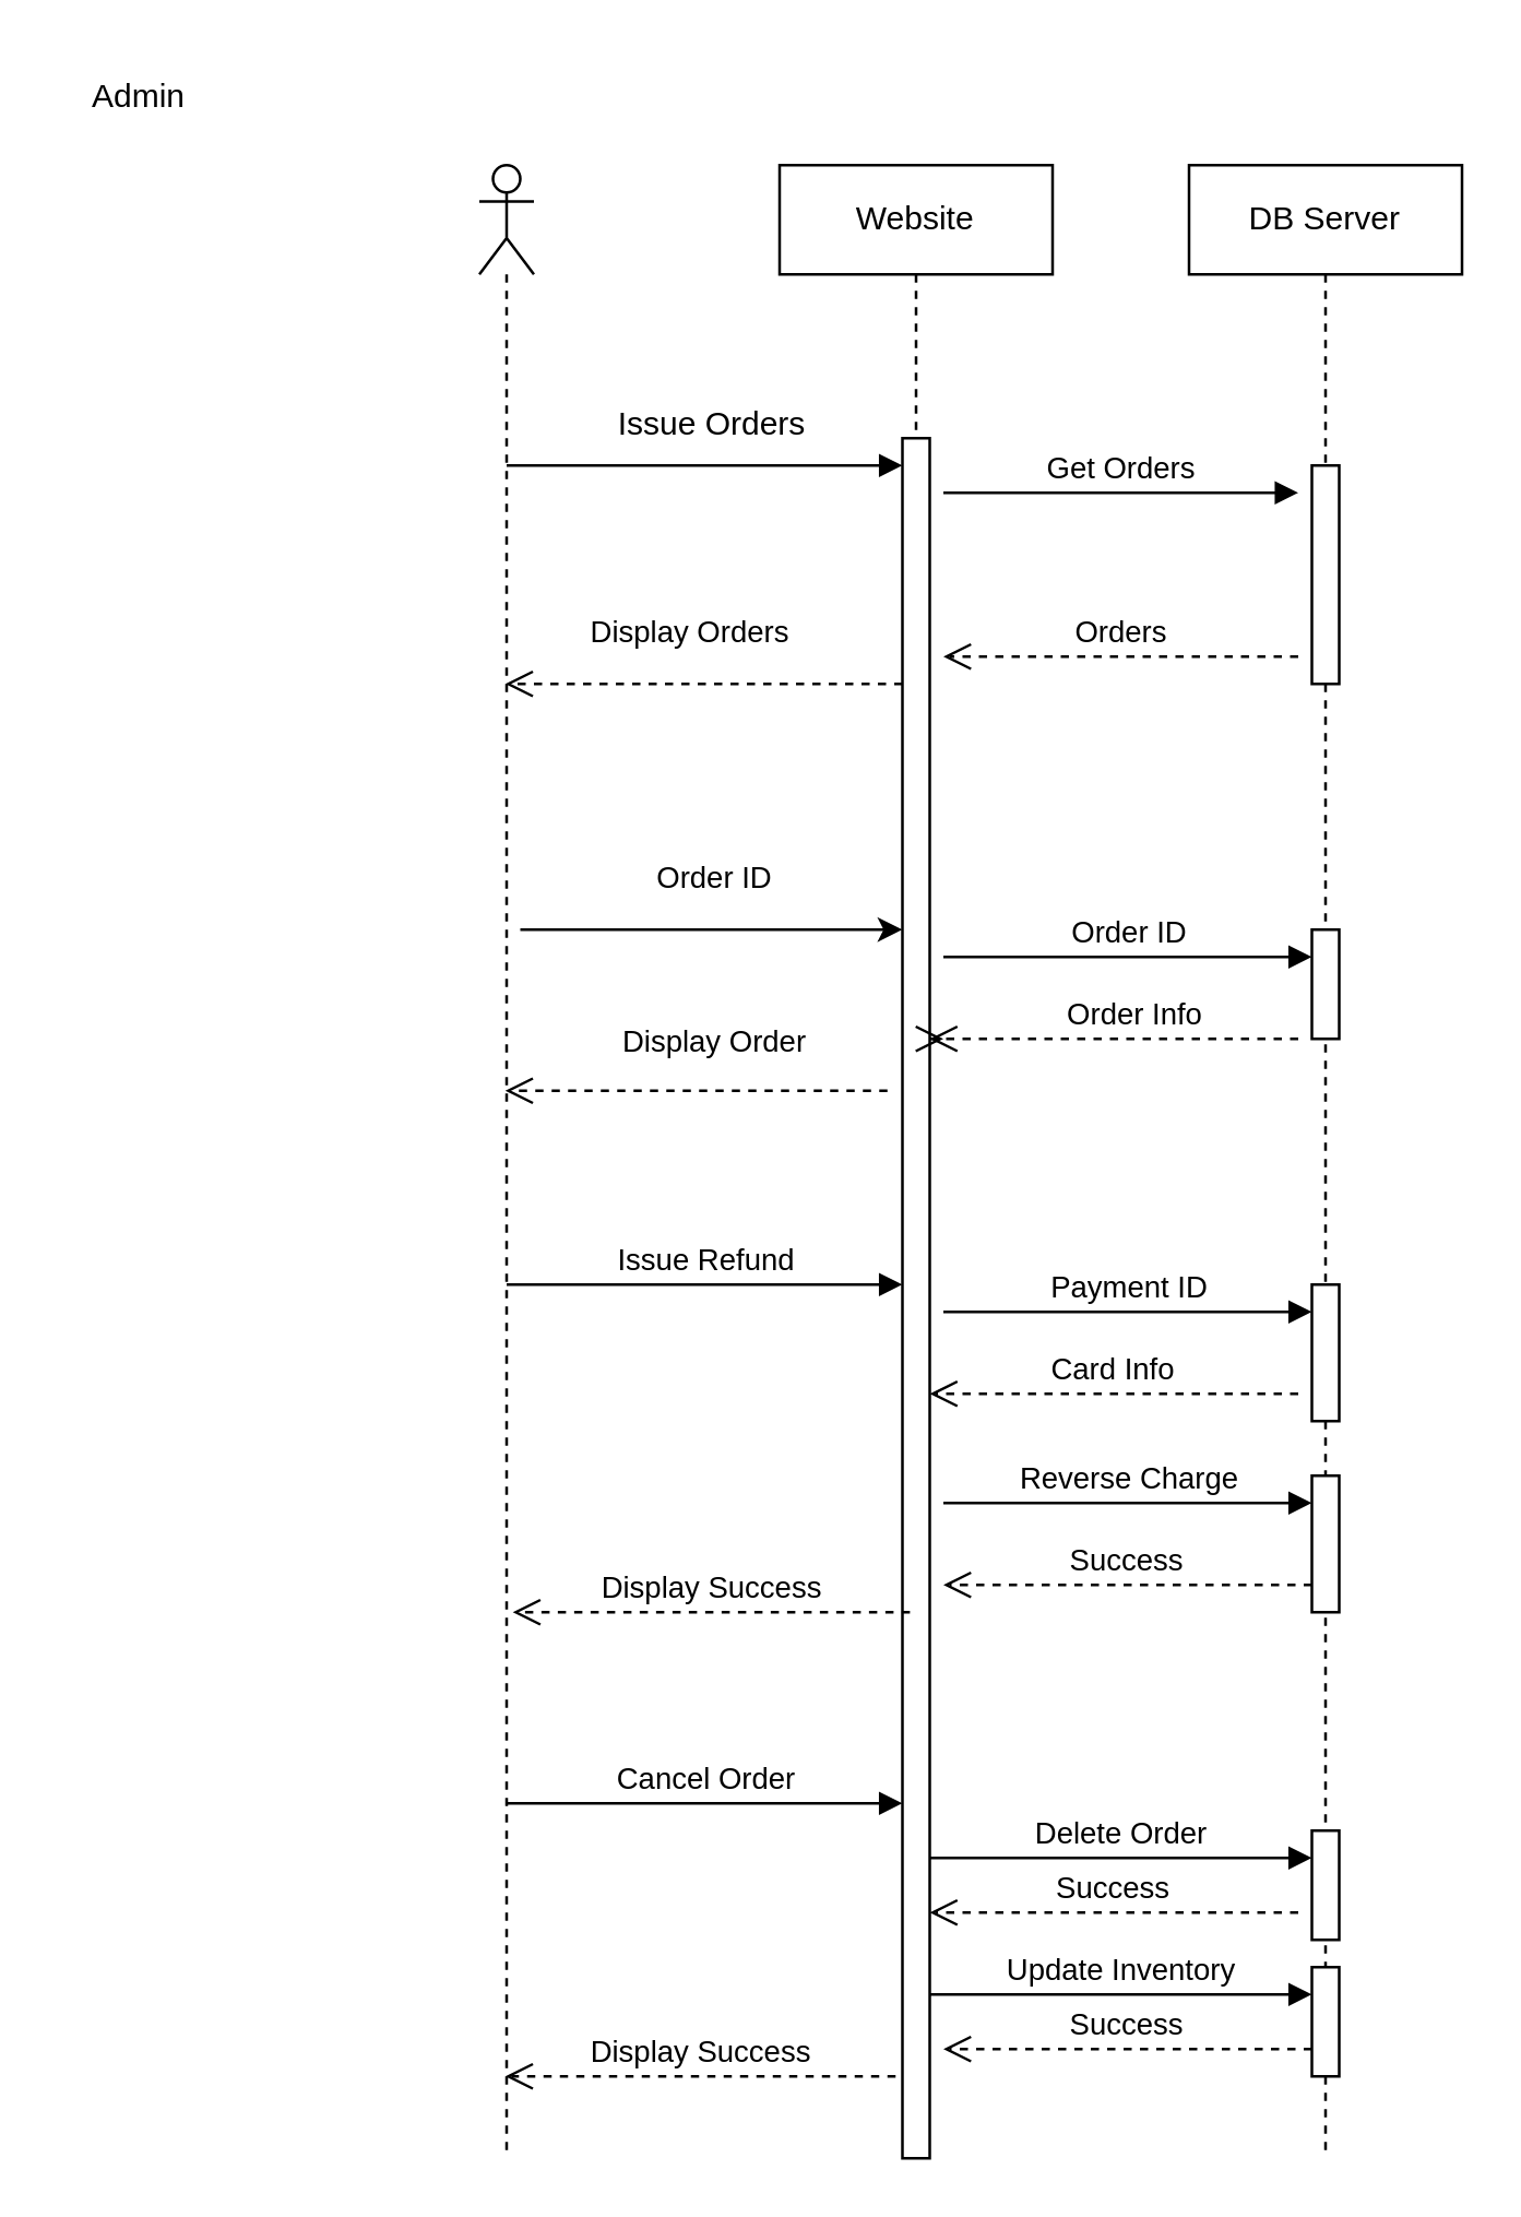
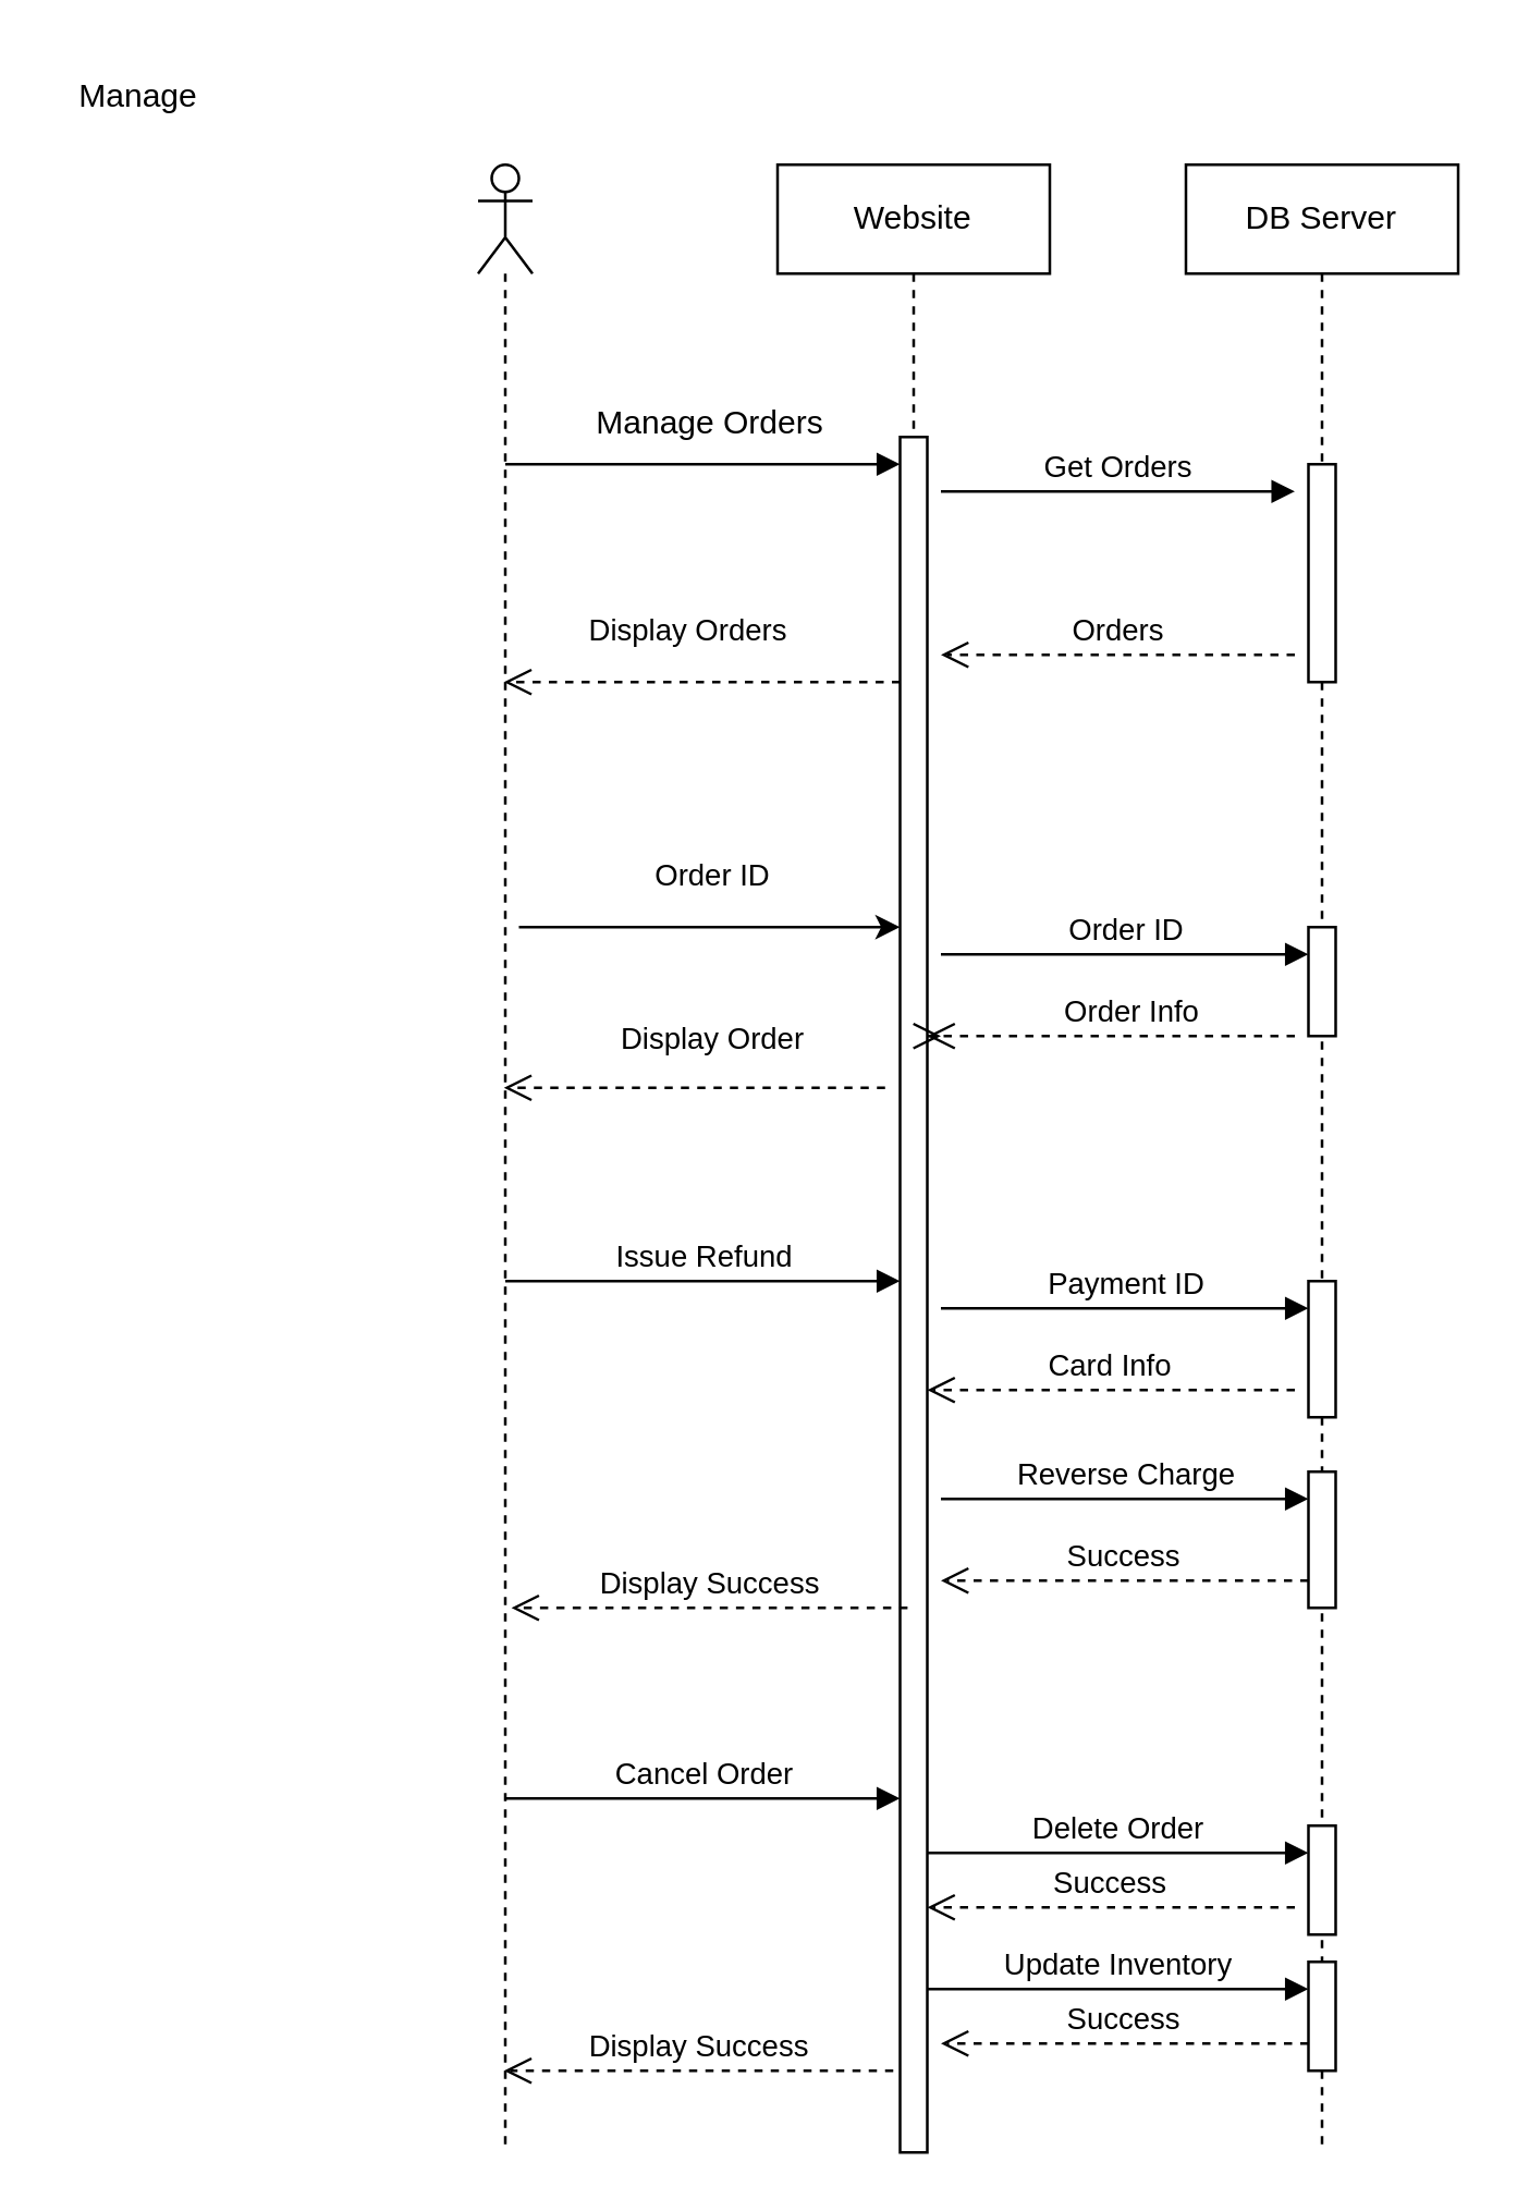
  <mxCell id="0" />
  <mxCell id="1" parent="0" />
  <mxCell id="2" value="Website" style="shape=umlLifeline;perimeter=lifelinePerimeter;whiteSpace=wrap;html=1;container=1;dropTarget=0;collapsible=0;recursiveResize=0;outlineConnect=0;portConstraint=eastwest;newEdgeStyle={&quot;curved&quot;:0,&quot;rounded&quot;:0};" vertex="1" parent="1"><mxGeometry x="285" y="60" width="100" height="730" as="geometry" /></mxCell>
  <mxCell id="3" value="" style="html=1;points=[[0,0,0,0,5],[0,1,0,0,-5],[1,0,0,0,5],[1,1,0,0,-5]];perimeter=orthogonalPerimeter;outlineConnect=0;targetShapes=umlLifeline;portConstraint=eastwest;newEdgeStyle={&quot;curved&quot;:0,&quot;rounded&quot;:0};" vertex="1" parent="2"><mxGeometry x="45" y="100" width="10" height="630" as="geometry" /></mxCell>
  <mxCell id="4" value="DB Server" style="shape=umlLifeline;perimeter=lifelinePerimeter;whiteSpace=wrap;html=1;container=1;dropTarget=0;collapsible=0;recursiveResize=0;outlineConnect=0;portConstraint=eastwest;newEdgeStyle={&quot;curved&quot;:0,&quot;rounded&quot;:0};" vertex="1" parent="1"><mxGeometry x="435" y="60" width="100" height="730" as="geometry" /></mxCell>
  <mxCell id="5" value="" style="html=1;points=[[0,0,0,0,5],[0,1,0,0,-5],[1,0,0,0,5],[1,1,0,0,-5]];perimeter=orthogonalPerimeter;outlineConnect=0;targetShapes=umlLifeline;portConstraint=eastwest;newEdgeStyle={&quot;curved&quot;:0,&quot;rounded&quot;:0};" vertex="1" parent="4"><mxGeometry x="45" y="110" width="10" height="80" as="geometry" /></mxCell>
  <mxCell id="6" value="" style="html=1;points=[[0,0,0,0,5],[0,1,0,0,-5],[1,0,0,0,5],[1,1,0,0,-5]];perimeter=orthogonalPerimeter;outlineConnect=0;targetShapes=umlLifeline;portConstraint=eastwest;newEdgeStyle={&quot;curved&quot;:0,&quot;rounded&quot;:0};" vertex="1" parent="4"><mxGeometry x="45" y="280" width="10" height="40" as="geometry" /></mxCell>
  <mxCell id="7" value="" style="html=1;points=[[0,0,0,0,5],[0,1,0,0,-5],[1,0,0,0,5],[1,1,0,0,-5]];perimeter=orthogonalPerimeter;outlineConnect=0;targetShapes=umlLifeline;portConstraint=eastwest;newEdgeStyle={&quot;curved&quot;:0,&quot;rounded&quot;:0};" vertex="1" parent="4"><mxGeometry x="45" y="410" width="10" height="50" as="geometry" /></mxCell>
  <mxCell id="8" value="" style="html=1;points=[[0,0,0,0,5],[0,1,0,0,-5],[1,0,0,0,5],[1,1,0,0,-5]];perimeter=orthogonalPerimeter;outlineConnect=0;targetShapes=umlLifeline;portConstraint=eastwest;newEdgeStyle={&quot;curved&quot;:0,&quot;rounded&quot;:0};" vertex="1" parent="4"><mxGeometry x="45" y="480" width="10" height="50" as="geometry" /></mxCell>
  <mxCell id="9" value="" style="html=1;points=[[0,0,0,0,5],[0,1,0,0,-5],[1,0,0,0,5],[1,1,0,0,-5]];perimeter=orthogonalPerimeter;outlineConnect=0;targetShapes=umlLifeline;portConstraint=eastwest;newEdgeStyle={&quot;curved&quot;:0,&quot;rounded&quot;:0};" vertex="1" parent="4"><mxGeometry x="45" y="610" width="10" height="40" as="geometry" /></mxCell>
  <mxCell id="10" value="" style="html=1;points=[[0,0,0,0,5],[0,1,0,0,-5],[1,0,0,0,5],[1,1,0,0,-5]];perimeter=orthogonalPerimeter;outlineConnect=0;targetShapes=umlLifeline;portConstraint=eastwest;newEdgeStyle={&quot;curved&quot;:0,&quot;rounded&quot;:0};" vertex="1" parent="4"><mxGeometry x="45" y="660" width="10" height="40" as="geometry" /></mxCell>
  <mxCell id="11" value="" style="html=1;verticalAlign=bottom;endArrow=block;curved=0;rounded=0;" edge="1" parent="1" target="3"><mxGeometry width="80" relative="1" as="geometry"><mxPoint x="185" y="170" as="sourcePoint" /><mxPoint x="335" y="170" as="targetPoint" /></mxGeometry></mxCell>
  <mxCell id="12" value="&lt;div&gt;Get Orders&lt;/div&gt;" style="html=1;verticalAlign=bottom;endArrow=block;curved=0;rounded=0;" edge="1" parent="1"><mxGeometry x="0.004" width="80" relative="1" as="geometry"><mxPoint x="345" y="180" as="sourcePoint" /><mxPoint x="475" y="180" as="targetPoint" /><Array as="points"><mxPoint x="415" y="180" /></Array><mxPoint as="offset" /></mxGeometry></mxCell>
  <mxCell id="13" value="&lt;div&gt;Orders&lt;/div&gt;" style="html=1;verticalAlign=bottom;endArrow=open;dashed=1;endSize=8;curved=0;rounded=0;" edge="1" parent="1"><mxGeometry relative="1" as="geometry"><mxPoint x="475" y="240" as="sourcePoint" /><mxPoint x="345" y="240" as="targetPoint" /></mxGeometry></mxCell>
  <mxCell id="14" value="Display Orders" style="html=1;verticalAlign=bottom;endArrow=open;dashed=1;endSize=8;curved=0;rounded=0;" edge="1" parent="1" target="21"><mxGeometry x="0.071" y="-10" relative="1" as="geometry"><mxPoint x="330" y="250" as="sourcePoint" /><mxPoint x="190" y="250" as="targetPoint" /><mxPoint as="offset" /></mxGeometry></mxCell>
  <mxCell id="15" style="edgeStyle=orthogonalEdgeStyle;rounded=0;orthogonalLoop=1;jettySize=auto;html=1;curved=0;" edge="1" parent="1"><mxGeometry relative="1" as="geometry"><mxPoint x="190" y="340" as="sourcePoint" /><mxPoint x="330" y="340" as="targetPoint" /></mxGeometry></mxCell>
  <mxCell id="16" value="Order ID" style="edgeLabel;html=1;align=center;verticalAlign=middle;resizable=0;points=[];" vertex="1" connectable="0" parent="15"><mxGeometry x="-0.157" y="2" relative="1" as="geometry"><mxPoint x="11" y="-18" as="offset" /></mxGeometry></mxCell>
  <mxCell id="17" value="Order ID" style="html=1;verticalAlign=bottom;endArrow=block;curved=0;rounded=0;" edge="1" parent="1" target="6"><mxGeometry width="80" relative="1" as="geometry"><mxPoint x="345" y="350" as="sourcePoint" /><mxPoint x="465" y="350" as="targetPoint" /></mxGeometry></mxCell>
  <mxCell id="18" value="Order Info" style="html=1;verticalAlign=bottom;endArrow=open;dashed=1;endSize=8;curved=0;rounded=0;endFill=0;" edge="1" parent="1"><mxGeometry x="1" y="70" relative="1" as="geometry"><mxPoint x="340" y="380" as="sourcePoint" /><mxPoint x="345" y="380" as="targetPoint" /><mxPoint x="70" y="70" as="offset" /></mxGeometry></mxCell>
  <mxCell id="19" value="Display Order" style="html=1;verticalAlign=bottom;endArrow=open;dashed=1;endSize=8;curved=0;rounded=0;" edge="1" parent="1" target="21"><mxGeometry x="-0.07" y="-9" relative="1" as="geometry"><mxPoint x="324.5" y="399" as="sourcePoint" /><mxPoint x="175" y="399" as="targetPoint" /><mxPoint x="1" as="offset" /></mxGeometry></mxCell>
  <mxCell id="20" value="" style="html=1;verticalAlign=bottom;endArrow=open;dashed=1;endSize=8;curved=0;rounded=0;" edge="1" parent="1" target="3"><mxGeometry relative="1" as="geometry"><mxPoint x="475" y="380" as="sourcePoint" /><mxPoint x="340" y="380" as="targetPoint" /></mxGeometry></mxCell>
  <mxCell id="21" value="" style="shape=umlLifeline;perimeter=lifelinePerimeter;whiteSpace=wrap;html=1;container=1;dropTarget=0;collapsible=0;recursiveResize=0;outlineConnect=0;portConstraint=eastwest;newEdgeStyle={&quot;curved&quot;:0,&quot;rounded&quot;:0};participant=umlActor;" vertex="1" parent="1"><mxGeometry x="175" y="60" width="20" height="730" as="geometry" /></mxCell>
- <mxCell id="22" value="Admin" style="text;html=1;align=center;verticalAlign=middle;resizable=0;points=[];autosize=1;strokeColor=none;fillColor=none;" vertex="1" parent="1"><mxGeometry x="20" width="60" height="30" as="geometry" y="20" /></mxCell>
- <mxCell id="23" value="&lt;div&gt;Issue Orders&lt;/div&gt;" style="text;html=1;align=center;verticalAlign=middle;resizable=0;points=[];autosize=1;strokeColor=none;fillColor=none;" vertex="1" parent="1"><mxGeometry x="205" y="140" width="110" height="30" as="geometry" /></mxCell>
+ <mxCell id="22" value="Manage" style="text;html=1;align=center;verticalAlign=middle;resizable=0;points=[];autosize=1;strokeColor=none;fillColor=none;" vertex="1" parent="1"><mxGeometry x="20" width="60" height="30" as="geometry" y="20" /></mxCell>
+ <mxCell id="23" value="&lt;div&gt;Manage Orders&lt;/div&gt;" style="text;html=1;align=center;verticalAlign=middle;resizable=0;points=[];autosize=1;strokeColor=none;fillColor=none;" vertex="1" parent="1"><mxGeometry x="205" y="140" width="110" height="30" as="geometry" /></mxCell>
  <mxCell id="24" value="Issue Refund" style="html=1;verticalAlign=bottom;endArrow=block;curved=0;rounded=0;" edge="1" parent="1" target="3"><mxGeometry x="0.003" width="80" relative="1" as="geometry"><mxPoint x="185" y="470" as="sourcePoint" /><mxPoint x="315" y="470" as="targetPoint" /><mxPoint as="offset" /></mxGeometry></mxCell>
  <mxCell id="25" value="Payment ID" style="html=1;verticalAlign=bottom;endArrow=block;curved=0;rounded=0;" edge="1" parent="1" target="7"><mxGeometry width="80" relative="1" as="geometry"><mxPoint x="345" y="480" as="sourcePoint" /><mxPoint x="465" y="480" as="targetPoint" /></mxGeometry></mxCell>
  <mxCell id="26" value="Card Info" style="html=1;verticalAlign=bottom;endArrow=open;dashed=1;endSize=8;curved=0;rounded=0;" edge="1" parent="1" target="3"><mxGeometry relative="1" as="geometry"><mxPoint x="475" y="510" as="sourcePoint" /><mxPoint x="365" y="510" as="targetPoint" /></mxGeometry></mxCell>
  <mxCell id="27" value="Reverse Charge" style="html=1;verticalAlign=bottom;endArrow=block;curved=0;rounded=0;" edge="1" parent="1" target="8"><mxGeometry width="80" relative="1" as="geometry"><mxPoint x="345" y="550" as="sourcePoint" /><mxPoint x="425" y="550" as="targetPoint" /></mxGeometry></mxCell>
  <mxCell id="28" value="Success" style="html=1;verticalAlign=bottom;endArrow=open;dashed=1;endSize=8;curved=0;rounded=0;" edge="1" parent="1"><mxGeometry relative="1" as="geometry"><mxPoint x="480" y="580" as="sourcePoint" /><mxPoint x="345" y="580" as="targetPoint" /></mxGeometry></mxCell>
  <mxCell id="29" value="Display Success" style="html=1;verticalAlign=bottom;endArrow=open;dashed=1;endSize=8;curved=0;rounded=0;" edge="1" parent="1"><mxGeometry relative="1" as="geometry"><mxPoint x="332.75" y="590" as="sourcePoint" /><mxPoint x="187.25" y="590" as="targetPoint" /></mxGeometry></mxCell>
  <mxCell id="30" value="Cancel Order" style="html=1;verticalAlign=bottom;endArrow=block;curved=0;rounded=0;" edge="1" parent="1" target="3"><mxGeometry width="80" relative="1" as="geometry"><mxPoint x="185" y="660" as="sourcePoint" /><mxPoint x="265" y="660" as="targetPoint" /></mxGeometry></mxCell>
  <mxCell id="31" value="Delete Order" style="html=1;verticalAlign=bottom;endArrow=block;curved=0;rounded=0;" edge="1" parent="1" source="3"><mxGeometry width="80" relative="1" as="geometry"><mxPoint x="365" y="680" as="sourcePoint" /><mxPoint x="480" y="680" as="targetPoint" /></mxGeometry></mxCell>
  <mxCell id="32" value="Success" style="html=1;verticalAlign=bottom;endArrow=open;dashed=1;endSize=8;curved=0;rounded=0;" edge="1" parent="1" target="3"><mxGeometry relative="1" as="geometry"><mxPoint x="475" y="700" as="sourcePoint" /><mxPoint x="395" y="700" as="targetPoint" /></mxGeometry></mxCell>
  <mxCell id="33" value="Update Inventory" style="html=1;verticalAlign=bottom;endArrow=block;curved=0;rounded=0;" edge="1" parent="1" source="3" target="10"><mxGeometry width="80" relative="1" as="geometry"><mxPoint x="365" y="730" as="sourcePoint" /><mxPoint x="475" y="730" as="targetPoint" /><Array as="points"><mxPoint x="455" y="730" /></Array></mxGeometry></mxCell>
  <mxCell id="34" value="Success" style="html=1;verticalAlign=bottom;endArrow=open;dashed=1;endSize=8;curved=0;rounded=0;" edge="1" parent="1"><mxGeometry relative="1" as="geometry"><mxPoint x="480" y="750" as="sourcePoint" /><mxPoint x="345" y="750" as="targetPoint" /></mxGeometry></mxCell>
  <mxCell id="35" value="Display Success" style="html=1;verticalAlign=bottom;endArrow=open;dashed=1;endSize=8;curved=0;rounded=0;" edge="1" parent="1" target="21"><mxGeometry relative="1" as="geometry"><mxPoint x="327.5" y="760" as="sourcePoint" /><mxPoint x="192.5" y="760" as="targetPoint" /></mxGeometry></mxCell>
